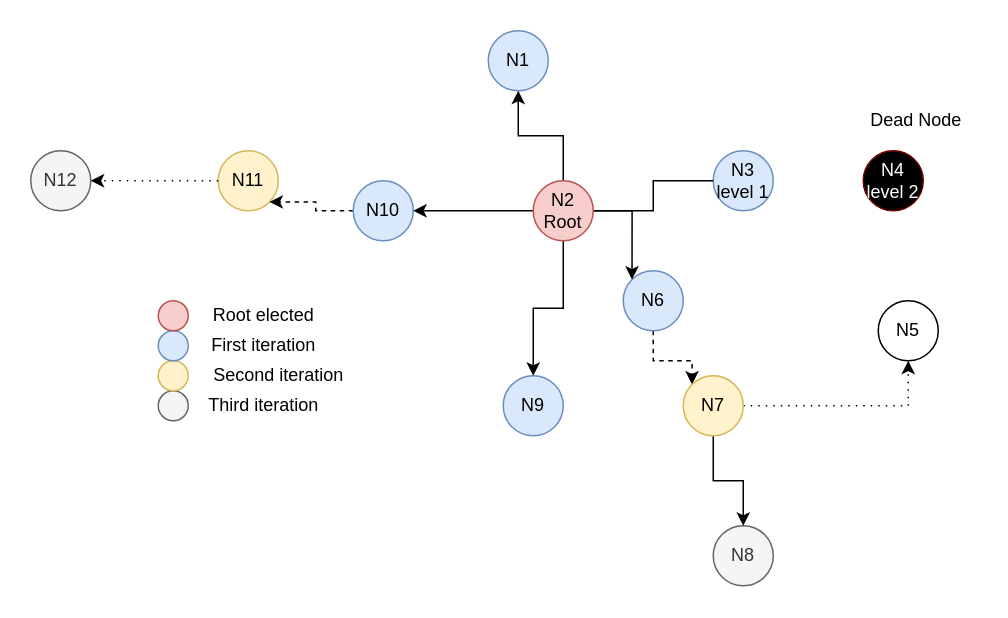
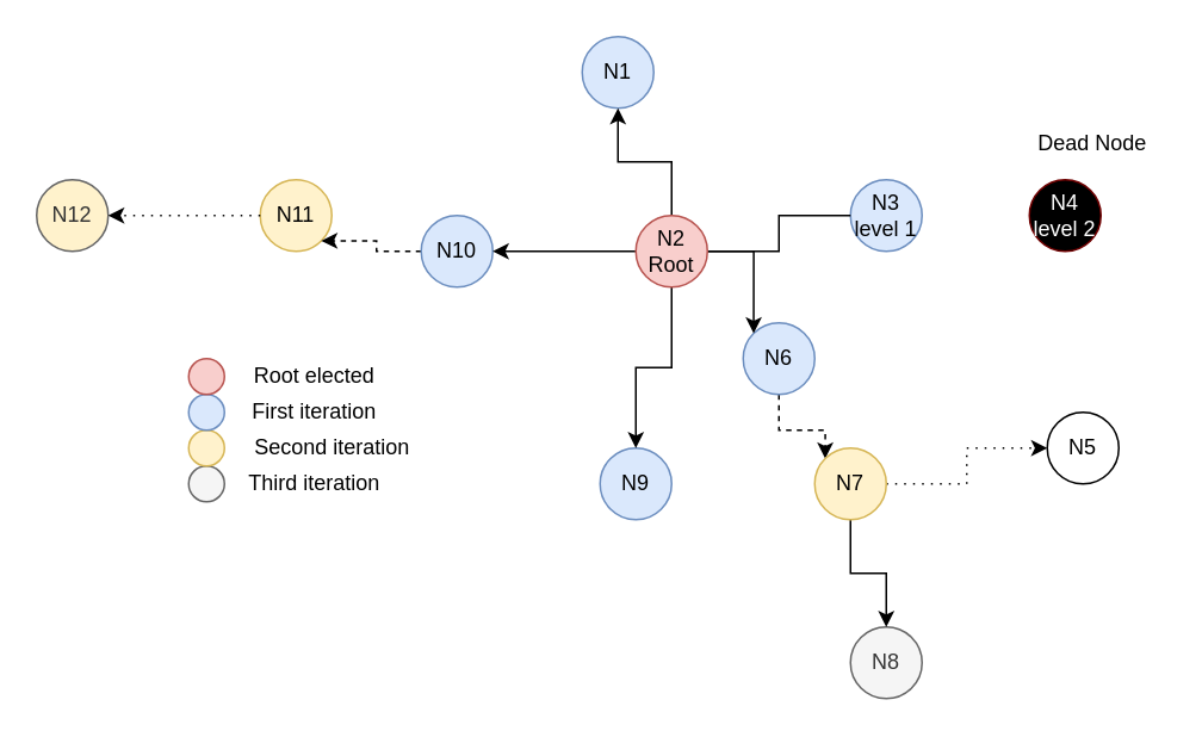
  <mxCell id="0" />
  <mxCell id="1" parent="0" />
  <mxCell id="2" style="edgeStyle=orthogonalEdgeStyle;rounded=0;orthogonalLoop=1;jettySize=auto;html=1;entryX=0;entryY=0;entryDx=0;entryDy=0;dashed=1;" parent="1" source="3" target="9" edge="1"><mxGeometry relative="1" as="geometry" /></mxCell>
  <mxCell id="3" value="N6" style="ellipse;whiteSpace=wrap;html=1;aspect=fixed;fillColor=#dae8fc;strokeColor=#6c8ebf;" parent="1" vertex="1"><mxGeometry x="415" y="180" width="40" height="40" as="geometry" /></mxCell>
  <mxCell id="4" value="N11" style="ellipse;whiteSpace=wrap;html=1;aspect=fixed;fillColor=#fff2cc;strokeColor=#d6b656;" parent="1" vertex="1"><mxGeometry x="145" y="100" width="40" height="40" as="geometry" /></mxCell>
  <mxCell id="5" value="N8" style="ellipse;whiteSpace=wrap;html=1;aspect=fixed;fillColor=#f5f5f5;fontColor=#333333;strokeColor=#666666;" parent="1" vertex="1"><mxGeometry x="475" y="350" width="40" height="40" as="geometry" /></mxCell>
  <mxCell id="6" value="N9" style="ellipse;whiteSpace=wrap;html=1;aspect=fixed;fillColor=#dae8fc;strokeColor=#6c8ebf;" parent="1" vertex="1"><mxGeometry x="335" y="250" width="40" height="40" as="geometry" /></mxCell>
  <mxCell id="7" style="edgeStyle=orthogonalEdgeStyle;rounded=0;orthogonalLoop=1;jettySize=auto;html=1;dashed=0;dashPattern=1 4;" parent="1" source="9" target="5" edge="1"><mxGeometry relative="1" as="geometry" /></mxCell>
  <mxCell id="8" style="edgeStyle=orthogonalEdgeStyle;rounded=0;orthogonalLoop=1;jettySize=auto;html=1;dashed=1;fontSize=14;dashPattern=1 4;" parent="1" source="9" target="14" edge="1"><mxGeometry relative="1" as="geometry" /></mxCell>
  <mxCell id="9" value="N7" style="ellipse;whiteSpace=wrap;html=1;aspect=fixed;fillColor=#fff2cc;strokeColor=#d6b656;" parent="1" vertex="1"><mxGeometry x="455" y="250" width="40" height="40" as="geometry" /></mxCell>
  <mxCell id="10" value="N1" style="ellipse;whiteSpace=wrap;html=1;aspect=fixed;fillColor=#dae8fc;strokeColor=#6c8ebf;" parent="1" vertex="1"><mxGeometry x="325" y="20" width="40" height="40" as="geometry" /></mxCell>
  <mxCell id="11" value="N3&lt;br&gt;level 1" style="ellipse;whiteSpace=wrap;html=1;aspect=fixed;fillColor=#dae8fc;strokeColor=#6c8ebf;" parent="1" vertex="1"><mxGeometry x="475" y="100" width="40" height="40" as="geometry" /></mxCell>
  <mxCell id="12" style="edgeStyle=orthogonalEdgeStyle;rounded=0;orthogonalLoop=1;jettySize=auto;html=1;entryX=1;entryY=1;entryDx=0;entryDy=0;dashed=1;" parent="1" source="13" target="4" edge="1"><mxGeometry relative="1" as="geometry" /></mxCell>
  <mxCell id="13" value="N10" style="ellipse;whiteSpace=wrap;html=1;aspect=fixed;fillColor=#dae8fc;strokeColor=#6c8ebf;" parent="1" vertex="1"><mxGeometry x="235" y="120" width="40" height="40" as="geometry" /></mxCell>
- <mxCell id="14" value="N5&lt;br&gt;" style="ellipse;whiteSpace=wrap;html=1;aspect=fixed;" parent="1" vertex="1"><mxGeometry x="585" y="200" width="40" height="40" as="geometry" /></mxCell>
+ <mxCell id="14" value="N5&lt;br&gt;" style="ellipse;whiteSpace=wrap;html=1;aspect=fixed;" parent="1" vertex="1"><mxGeometry x="585" y="230" width="40" height="40" as="geometry" /></mxCell>
  <mxCell id="15" value="N4&lt;br&gt;level 2" style="ellipse;whiteSpace=wrap;html=1;aspect=fixed;fillColor=#000000;strokeColor=#6F0000;fontColor=#ffffff;" parent="1" vertex="1"><mxGeometry x="575" y="100" width="40" height="40" as="geometry" /></mxCell>
  <mxCell id="16" style="edgeStyle=orthogonalEdgeStyle;rounded=0;orthogonalLoop=1;jettySize=auto;html=1;entryX=0;entryY=0.5;entryDx=0;entryDy=0;endArrow=none;" parent="1" source="21" target="11" edge="1"><mxGeometry relative="1" as="geometry" /></mxCell>
  <mxCell id="17" style="edgeStyle=orthogonalEdgeStyle;rounded=0;orthogonalLoop=1;jettySize=auto;html=1;" parent="1" source="21" target="10" edge="1"><mxGeometry relative="1" as="geometry" /></mxCell>
  <mxCell id="18" style="edgeStyle=orthogonalEdgeStyle;rounded=0;orthogonalLoop=1;jettySize=auto;html=1;" parent="1" source="21" target="13" edge="1"><mxGeometry relative="1" as="geometry" /></mxCell>
  <mxCell id="19" style="edgeStyle=orthogonalEdgeStyle;rounded=0;orthogonalLoop=1;jettySize=auto;html=1;" parent="1" source="21" target="6" edge="1"><mxGeometry relative="1" as="geometry" /></mxCell>
  <mxCell id="20" style="edgeStyle=orthogonalEdgeStyle;rounded=0;orthogonalLoop=1;jettySize=auto;html=1;entryX=0;entryY=0;entryDx=0;entryDy=0;" parent="1" source="21" target="3" edge="1"><mxGeometry relative="1" as="geometry" /></mxCell>
  <mxCell id="21" value="N2&lt;br&gt;Root" style="ellipse;whiteSpace=wrap;html=1;aspect=fixed;fillColor=#f8cecc;strokeColor=#b85450;" parent="1" vertex="1"><mxGeometry x="355" y="120" width="40" height="40" as="geometry" /></mxCell>
- <mxCell id="22" value="N12" style="ellipse;whiteSpace=wrap;html=1;aspect=fixed;fillColor=#f5f5f5;fontColor=#333333;strokeColor=#666666;" parent="1" vertex="1"><mxGeometry x="20" y="100" width="40" height="40" as="geometry" /></mxCell>
+ <mxCell id="22" value="N12" style="ellipse;whiteSpace=wrap;html=1;aspect=fixed;fillColor=#fff2cc;fontColor=#333333;strokeColor=#666666;" parent="1" vertex="1"><mxGeometry x="20" y="100" width="40" height="40" as="geometry" /></mxCell>
  <mxCell id="23" style="edgeStyle=orthogonalEdgeStyle;rounded=0;orthogonalLoop=1;jettySize=auto;html=1;dashed=1;dashPattern=1 4;" parent="1" source="4" target="22" edge="1"><mxGeometry relative="1" as="geometry"><mxPoint x="100" y="120" as="sourcePoint" /><mxPoint x="120" y="180" as="targetPoint" /></mxGeometry></mxCell>
  <mxCell id="24" value="Dead Node" style="text;html=1;align=center;verticalAlign=middle;resizable=0;points=[];autosize=1;strokeColor=none;fillColor=none;" parent="1" vertex="1"><mxGeometry x="570" y="70" width="80" height="20" as="geometry" /></mxCell>
  <mxCell id="25" value="" style="ellipse;whiteSpace=wrap;html=1;aspect=fixed;fillColor=#f5f5f5;fontColor=#333333;strokeColor=#666666;" vertex="1" parent="1"><mxGeometry x="105" y="260" width="20" height="20" as="geometry" /></mxCell>
  <mxCell id="26" value="Third iteration" style="text;html=1;align=center;verticalAlign=middle;resizable=0;points=[];autosize=1;strokeColor=none;fillColor=none;" vertex="1" parent="1"><mxGeometry x="130" y="260" width="90" height="20" as="geometry" /></mxCell>
  <mxCell id="27" value="" style="ellipse;whiteSpace=wrap;html=1;aspect=fixed;fillColor=#fff2cc;strokeColor=#d6b656;" vertex="1" parent="1"><mxGeometry x="105" y="240" width="20" height="20" as="geometry" /></mxCell>
  <mxCell id="28" value="Second iteration" style="text;html=1;align=center;verticalAlign=middle;resizable=0;points=[];autosize=1;strokeColor=none;fillColor=none;" vertex="1" parent="1"><mxGeometry x="135" y="240" width="100" height="20" as="geometry" /></mxCell>
  <mxCell id="29" value="" style="ellipse;whiteSpace=wrap;html=1;aspect=fixed;fillColor=#dae8fc;strokeColor=#6c8ebf;" vertex="1" parent="1"><mxGeometry x="105" y="220" width="20" height="20" as="geometry" /></mxCell>
  <mxCell id="30" value="First iteration" style="text;html=1;align=center;verticalAlign=middle;resizable=0;points=[];autosize=1;strokeColor=none;fillColor=none;" vertex="1" parent="1"><mxGeometry x="135" y="220" width="80" height="20" as="geometry" /></mxCell>
  <mxCell id="31" value="" style="ellipse;whiteSpace=wrap;html=1;aspect=fixed;fillColor=#f8cecc;strokeColor=#b85450;" vertex="1" parent="1"><mxGeometry x="105" y="200" width="20" height="20" as="geometry" /></mxCell>
  <mxCell id="32" value="Root elected" style="text;html=1;align=center;verticalAlign=middle;resizable=0;points=[];autosize=1;strokeColor=none;fillColor=none;" vertex="1" parent="1"><mxGeometry x="135" y="200" width="80" height="20" as="geometry" /></mxCell>
